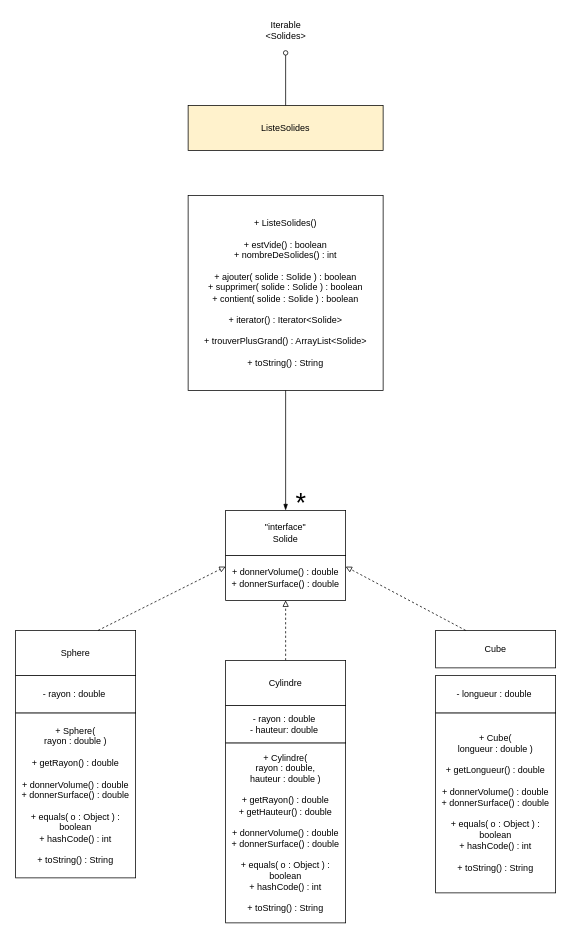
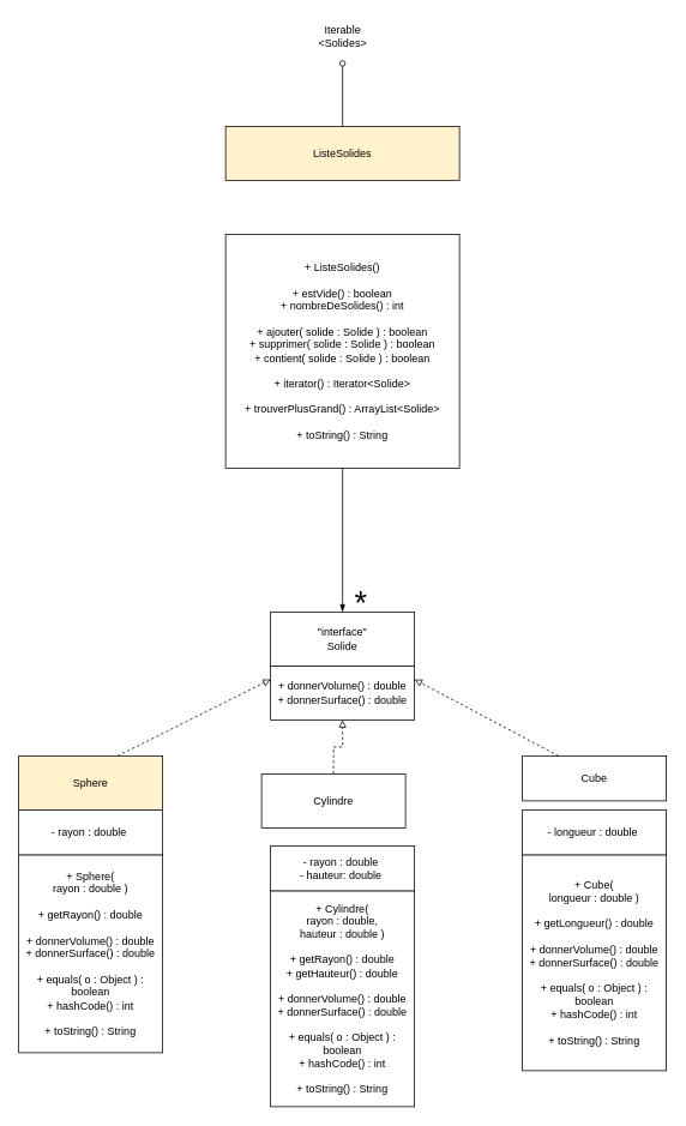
  <mxCell id="0" />
  <mxCell id="1" parent="0" />
  <mxCell id="2" value="&quot;interface&quot;&lt;br&gt;Solide" style="whiteSpace=wrap;html=1;" parent="1" vertex="1"><mxGeometry x="300" y="680" width="160" height="60" as="geometry" /></mxCell>
  <mxCell id="3" value="+ donnerVolume() : double&lt;br&gt;+ donnerSurface() : double" style="whiteSpace=wrap;html=1;" parent="1" vertex="1"><mxGeometry x="300" y="740" width="160" height="60" as="geometry" /></mxCell>
- <mxCell id="4" value="Sphere" style="whiteSpace=wrap;html=1;" parent="1" vertex="1"><mxGeometry x="20" y="840" width="160" height="60" as="geometry" /></mxCell>
+ <mxCell id="4" value="Sphere" style="whiteSpace=wrap;html=1;fillColor=#fff2cc;" parent="1" vertex="1"><mxGeometry x="20" y="840" width="160" height="60" as="geometry" /></mxCell>
  <mxCell id="5" style="edgeStyle=orthogonalEdgeStyle;rounded=0;orthogonalLoop=1;jettySize=auto;html=1;exitX=0.5;exitY=0;exitDx=0;exitDy=0;entryX=0.5;entryY=1;entryDx=0;entryDy=0;endArrow=block;endFill=0;dashed=1;" parent="1" source="6" target="3" edge="1"><mxGeometry relative="1" as="geometry" /></mxCell>
- <mxCell id="6" value="Cylindre" style="whiteSpace=wrap;html=1;" parent="1" vertex="1"><mxGeometry x="300" y="880" width="160" height="60" as="geometry" /></mxCell>
+ <mxCell id="6" value="Cylindre" style="whiteSpace=wrap;html=1;" parent="1" vertex="1"><mxGeometry x="290" y="860" width="160" height="60" as="geometry" /></mxCell>
  <mxCell id="7" value="Cube" style="whiteSpace=wrap;html=1;" parent="1" vertex="1"><mxGeometry x="580" y="840" width="160" height="50" as="geometry" /></mxCell>
  <mxCell id="8" value="" style="endArrow=block;html=1;rounded=0;entryX=0;entryY=0.25;entryDx=0;entryDy=0;endFill=0;dashed=1;" parent="1" target="3" edge="1"><mxGeometry width="50" height="50" relative="1" as="geometry"><mxPoint x="130" y="840" as="sourcePoint" /><mxPoint x="180" y="790" as="targetPoint" /></mxGeometry></mxCell>
  <mxCell id="9" value="" style="endArrow=block;html=1;rounded=0;entryX=1;entryY=0.25;entryDx=0;entryDy=0;exitX=0.25;exitY=0;exitDx=0;exitDy=0;endFill=0;dashed=1;" parent="1" source="7" target="3" edge="1"><mxGeometry width="50" height="50" relative="1" as="geometry"><mxPoint x="580" y="840" as="sourcePoint" /><mxPoint x="630" y="790" as="targetPoint" /></mxGeometry></mxCell>
  <mxCell id="10" value="+ Sphere( &lt;br&gt;rayon : double&amp;nbsp;)&lt;br&gt;&lt;br&gt;+ getRayon() : double&lt;br&gt;&lt;br&gt;+ donnerVolume() : double&lt;br&gt;+ donnerSurface() : double&lt;br&gt;&lt;br&gt;+ equals( o : Object ) : boolean&lt;br&gt;+ hashCode() : int&lt;br&gt;&lt;br&gt;+ toString() : String" style="whiteSpace=wrap;html=1;" parent="1" vertex="1"><mxGeometry x="20" y="950" width="160" height="220" as="geometry" /></mxCell>
  <mxCell id="11" value="+ Cylindre( &lt;br&gt;rayon : double, &lt;br&gt;hauteur : double )&lt;br&gt;&lt;br&gt;+ getRayon() : double&lt;br&gt;+ getHauteur() : double&lt;br&gt;&lt;br&gt;+ donnerVolume() : double&lt;br&gt;+ donnerSurface() : double&lt;br&gt;&lt;br&gt;+ equals( o : Object ) : boolean&lt;br&gt;+ hashCode() : int&lt;br&gt;&lt;br&gt;+ toString() : String" style="whiteSpace=wrap;html=1;" parent="1" vertex="1"><mxGeometry x="300" y="990" width="160" height="240" as="geometry" /></mxCell>
  <mxCell id="12" value="+ Cube( &lt;br&gt;longueur : double&amp;nbsp;)&lt;br&gt;&lt;br&gt;+ getLongueur() : double&lt;br&gt;&lt;br&gt;+ donnerVolume() : double&lt;br&gt;+ donnerSurface() : double&lt;br&gt;&lt;br&gt;+ equals( o : Object ) : boolean&lt;br&gt;+ hashCode() : int&lt;br&gt;&lt;br&gt;+ toString() : String" style="whiteSpace=wrap;html=1;" parent="1" vertex="1"><mxGeometry x="580" y="950" width="160" height="240" as="geometry" /></mxCell>
  <mxCell id="13" value="- rayon : double&amp;nbsp;" style="whiteSpace=wrap;html=1;" parent="1" vertex="1"><mxGeometry x="20" y="900" width="160" height="50" as="geometry" /></mxCell>
  <mxCell id="14" value="- rayon : double&amp;nbsp;&lt;br&gt;- hauteur: double&amp;nbsp;" style="whiteSpace=wrap;html=1;" parent="1" vertex="1"><mxGeometry x="300" y="940" width="160" height="50" as="geometry" /></mxCell>
  <mxCell id="15" value="- longueur : double&amp;nbsp;" style="whiteSpace=wrap;html=1;" parent="1" vertex="1"><mxGeometry x="580" y="900" width="160" height="50" as="geometry" /></mxCell>
  <mxCell id="16" value="ListeSolides" style="whiteSpace=wrap;html=1;fillColor=#fff2cc;" parent="1" vertex="1"><mxGeometry x="250" y="140" width="260" height="60" as="geometry" /></mxCell>
  <mxCell id="17" value="+ ListeSolides()&lt;br&gt;&lt;br&gt;+ estVide() : boolean&lt;br&gt;+ nombreDeSolides() : int&lt;br&gt;&lt;br&gt;+ ajouter( solide : Solide ) : boolean&lt;br&gt;+ supprimer( solide : Solide ) : boolean&lt;br&gt;+ contient( solide : Solide ) : boolean&lt;br&gt;&lt;br&gt;+ iterator() : Iterator&amp;lt;Solide&amp;gt;&lt;br&gt;&lt;br&gt;+ trouverPlusGrand() : ArrayList&amp;lt;Solide&amp;gt;&lt;br&gt;&lt;br&gt;+ toString() : String" style="whiteSpace=wrap;html=1;" parent="1" vertex="1"><mxGeometry x="250" y="260" width="260" height="260" as="geometry" /></mxCell>
  <mxCell id="18" value="" style="endArrow=oval;html=1;rounded=0;endFill=0;" parent="1" edge="1"><mxGeometry width="50" height="50" relative="1" as="geometry"><mxPoint x="380" y="140" as="sourcePoint" /><mxPoint x="380" y="70" as="targetPoint" /></mxGeometry></mxCell>
  <mxCell id="19" value="&lt;div&gt;Iterable&lt;/div&gt;&lt;div&gt;&amp;lt;Solides&amp;gt;&lt;/div&gt;" style="text;html=1;align=center;verticalAlign=middle;resizable=0;points=[];autosize=1;strokeColor=none;fillColor=none;" parent="1" vertex="1"><mxGeometry x="340" y="20" width="80" height="40" as="geometry" /></mxCell>
  <mxCell id="20" value="" style="endArrow=blockThin;html=1;rounded=0;entryX=0.5;entryY=0;entryDx=0;entryDy=0;endFill=1;" parent="1" target="2" edge="1"><mxGeometry width="50" height="50" relative="1" as="geometry"><mxPoint x="380" y="520" as="sourcePoint" /><mxPoint x="430" y="400" as="targetPoint" /></mxGeometry></mxCell>
  <mxCell id="21" value="&lt;font style=&quot;font-size: 36px;&quot;&gt;*&lt;/font&gt;" style="text;html=1;align=center;verticalAlign=middle;resizable=0;points=[];autosize=1;strokeColor=none;fillColor=none;" parent="1" vertex="1"><mxGeometry x="380" y="640" width="40" height="60" as="geometry" /></mxCell>
